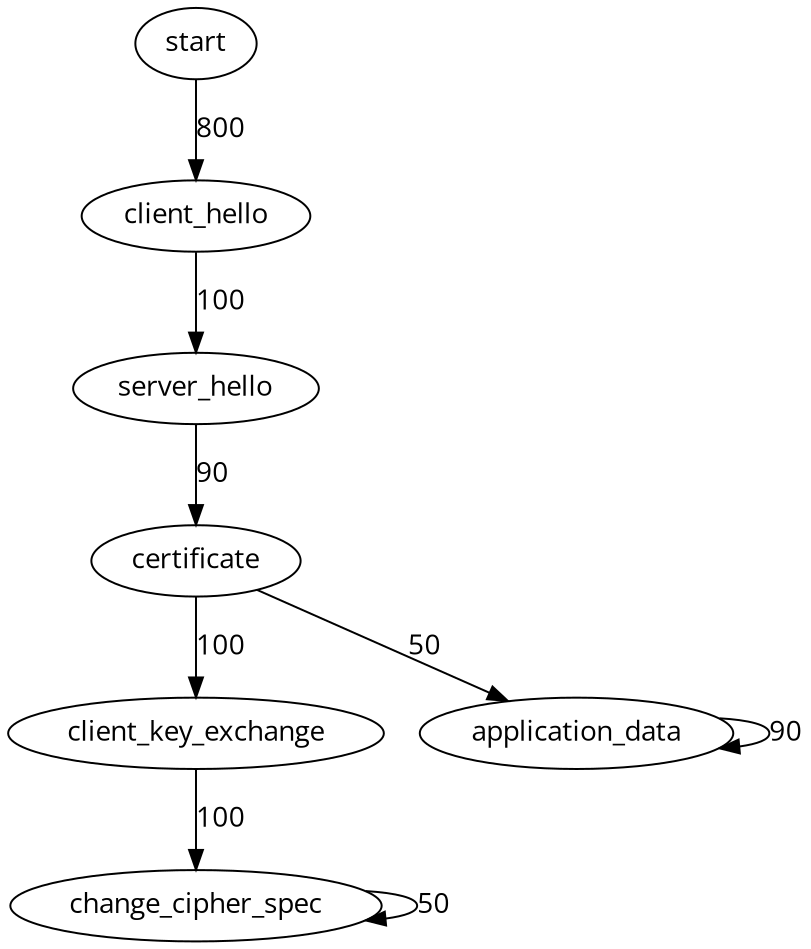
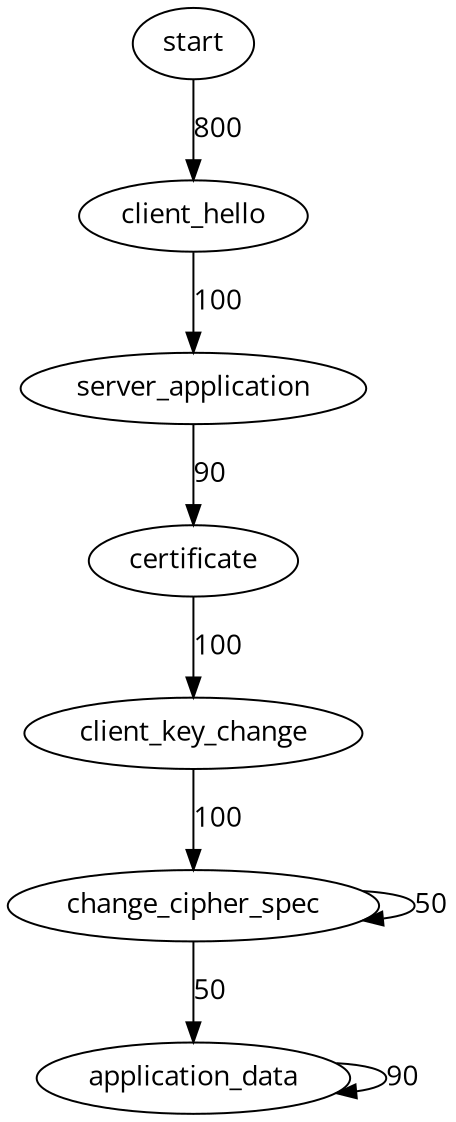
  digraph {
    fontname="Open Sans"
    node [fontname="Open Sans"]
    edge [fontname="Open Sans" weight=100]
    start
    client_hello
-   server_hello
+   server_hello [label=server_application]
    certificate
-   client_key_exchange
+   client_key_exchange [label=client_key_change]
    change_cipher_spec
    application_data
    start -> client_hello [label=800]
    client_hello -> server_hello [label=100]
    server_hello -> certificate [label=90]
    certificate -> client_key_exchange [label=100]
    client_key_exchange -> change_cipher_spec [label=100]
    change_cipher_spec -> change_cipher_spec [label=50 weight=50]
-   certificate -> application_data [label=50 weight=50]
+   change_cipher_spec -> application_data [label=50 weight=50]
    application_data -> application_data [label=90 weight=90]
  }
